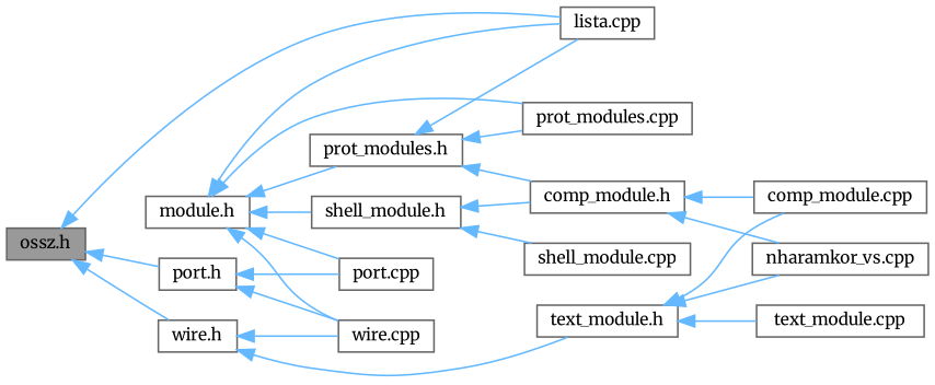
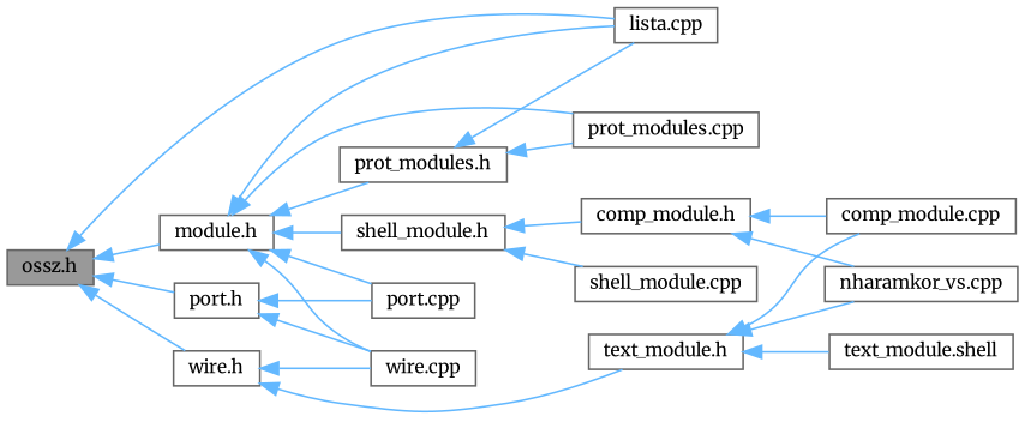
  digraph {
    fontname=Merriweather
    rankdir=LR
    node [color=grey40 fillcolor=white fontname=Merriweather fontsize=10 shape=box style=filled]
    edge [color=steelblue1 dir=back fontname=Merriweather fontsize=10 labelfontname=Helvetica labelfontsize=10 style=solid]
    n1 [color=gray40 fillcolor=grey60 fontcolor=black height=0.2 label="ossz.h" width=0.4]
    n2 [height=0.2 label="lista.cpp" width=0.4]
    n3 [height=0.2 label="module.h" width=0.4]
    n4 [height=0.2 label="port.h" width=0.4]
    n5 [height=0.2 label="wire.h" width=0.4]
    n6 [height=0.2 label="port.cpp" width=0.4]
    n7 [height=0.2 label="prot_modules.cpp" width=0.4]
    n8 [height=0.2 label="prot_modules.h" width=0.4]
    n9 [height=0.2 label="shell_module.h" width=0.4]
    n10 [height=0.2 label="wire.cpp" width=0.4]
    n11 [height=0.2 label="text_module.h" width=0.4]
    n12 [height=0.2 label="comp_module.h" width=0.4]
    n13 [height=0.2 label="shell_module.cpp" width=0.4]
    n14 [height=0.2 label="comp_module.cpp" width=0.4]
    n15 [height=0.2 label="nharamkor_vs.cpp" width=0.4]
-   n16 [height=0.2 label="text_module.cpp" width=0.4]
+   n16 [height=0.2 label="text_module.shell" width=0.4]
    n1 -> n2
+   n1 -> n3
    n1 -> n4
    n1 -> n5
    n3 -> n2
    n3 -> n6
    n3 -> n7
    n3 -> n8
    n3 -> n9
    n3 -> n10
    n4 -> n6
    n4 -> n10
    n5 -> n10
    n5 -> n11
    n8 -> n2
    n8 -> n7
-   n8 -> n12
    n9 -> n12
    n9 -> n13
    n11 -> n14
    n11 -> n15
    n11 -> n16
    n12 -> n14
    n12 -> n15
  }
